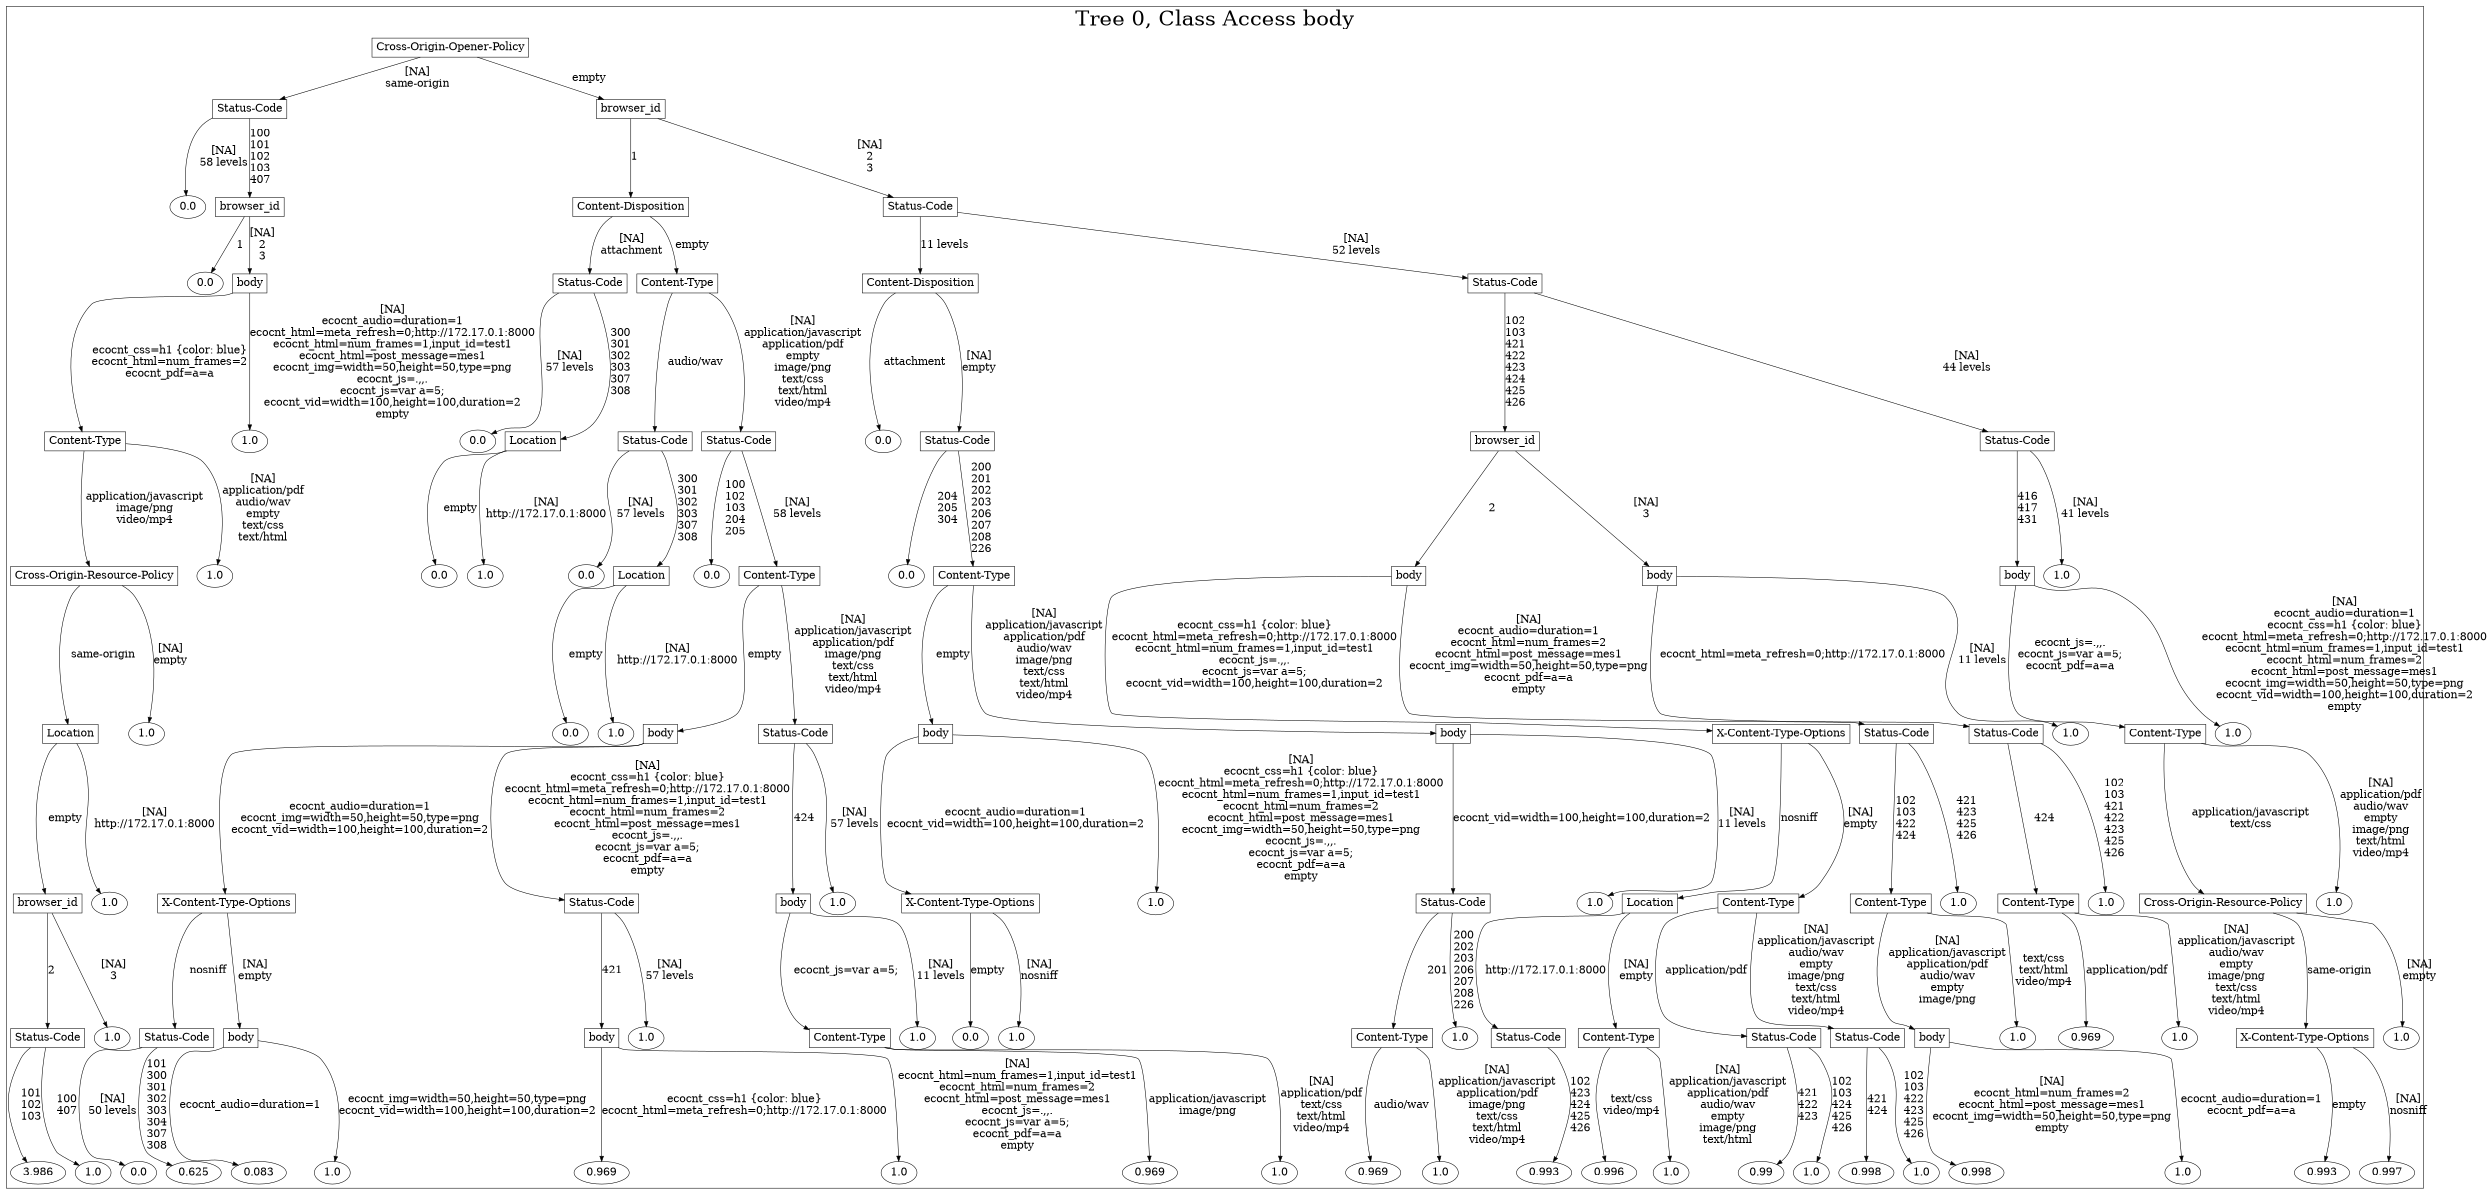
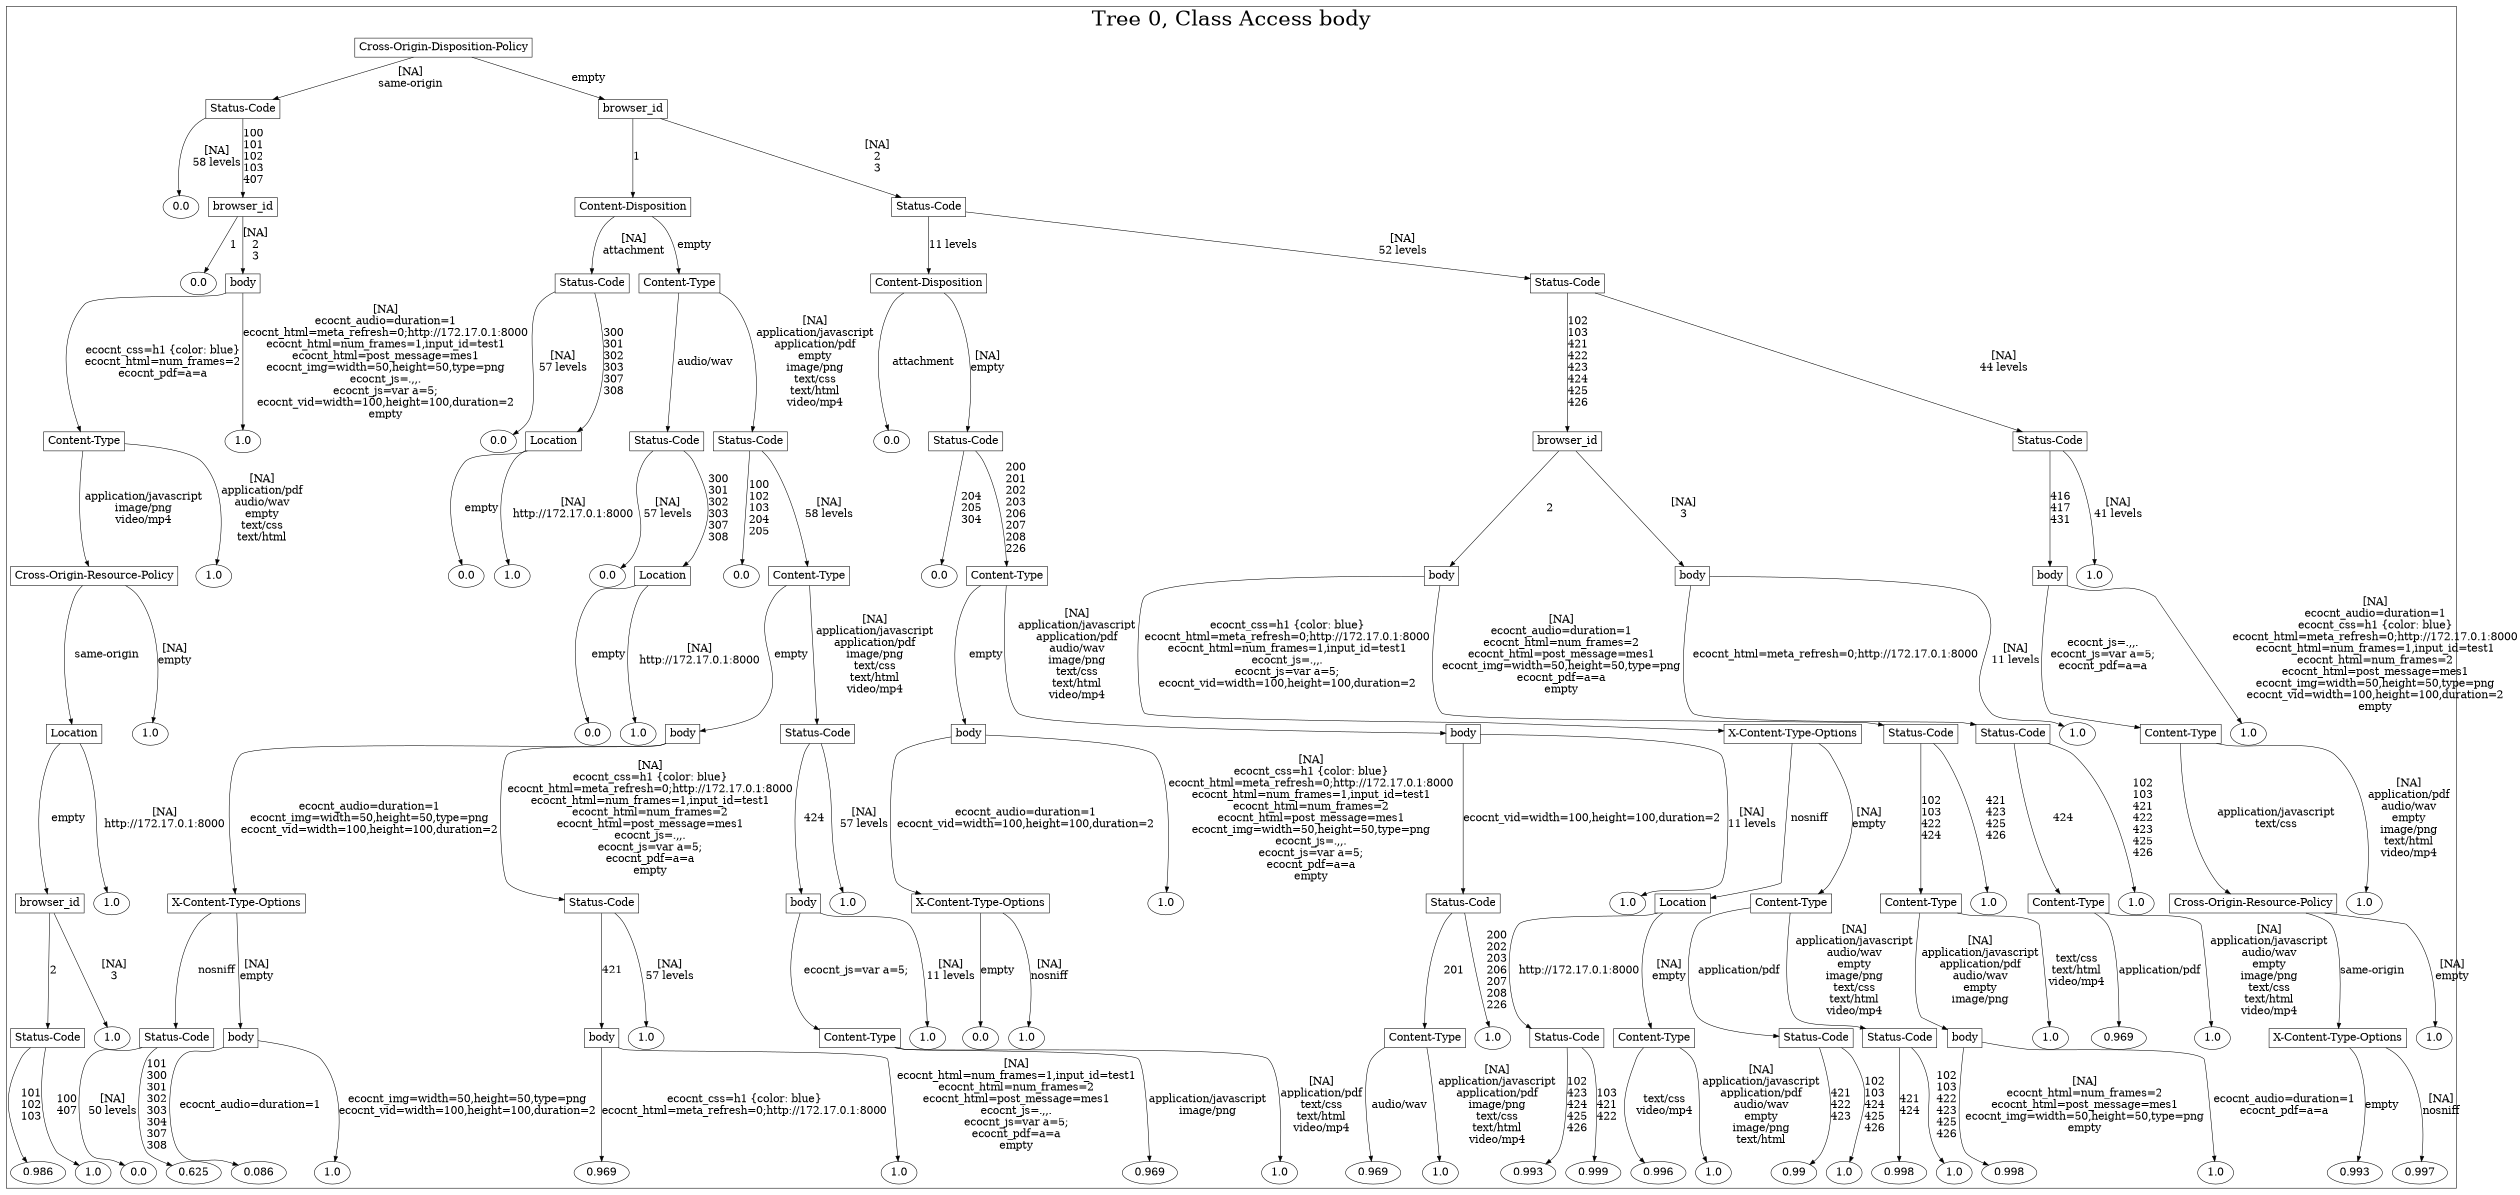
  digraph {
    node [fontsize=20]
    edge [fontsize=20]
-   n1 [label="Cross-Origin-Opener-Policy" shape=box]
+   n1 [label="Cross-Origin-Disposition-Policy" shape=box]
    n2 [label="Status-Code" shape=box]
    n3 [label=browser_id shape=box]
    n4 [label=0.0]
    n5 [label=browser_id shape=box]
    n6 [label="Content-Disposition" shape=box]
    n7 [label="Status-Code" shape=box]
    n8 [label=0.0]
    n9 [label=body shape=box]
    n10 [label="Status-Code" shape=box]
    n11 [label="Content-Type" shape=box]
    n12 [label="Content-Disposition" shape=box]
    n13 [label="Status-Code" shape=box]
    n14 [label="Content-Type" shape=box]
    n15 [label=1.0]
    n16 [label=0.0]
    n17 [label=Location shape=box]
    n18 [label="Status-Code" shape=box]
    n19 [label="Status-Code" shape=box]
    n20 [label=0.0]
    n21 [label="Status-Code" shape=box]
    n22 [label=browser_id shape=box]
    n23 [label="Status-Code" shape=box]
    n24 [label="Cross-Origin-Resource-Policy" shape=box]
    n25 [label=1.0]
    n26 [label=0.0]
    n27 [label=1.0]
    n28 [label=0.0]
    n29 [label=Location shape=box]
    n30 [label=0.0]
    n31 [label="Content-Type" shape=box]
    n32 [label=0.0]
    n33 [label="Content-Type" shape=box]
    n34 [label=body shape=box]
    n35 [label=body shape=box]
    n36 [label=body shape=box]
    n37 [label=1.0]
    n38 [label=Location shape=box]
    n39 [label=1.0]
    n40 [label=0.0]
    n41 [label=1.0]
    n42 [label=body shape=box]
    n43 [label="Status-Code" shape=box]
    n44 [label=body shape=box]
    n45 [label=body shape=box]
    n46 [label="X-Content-Type-Options" shape=box]
    n47 [label="Status-Code" shape=box]
    n48 [label="Status-Code" shape=box]
    n49 [label=1.0]
    n50 [label="Content-Type" shape=box]
    n51 [label=1.0]
    n52 [label=browser_id shape=box]
    n53 [label=1.0]
    n54 [label="X-Content-Type-Options" shape=box]
    n55 [label="Status-Code" shape=box]
    n56 [label=body shape=box]
    n57 [label=1.0]
    n58 [label="X-Content-Type-Options" shape=box]
    n59 [label=1.0]
    n60 [label="Status-Code" shape=box]
    n61 [label=1.0]
    n62 [label=Location shape=box]
    n63 [label="Content-Type" shape=box]
    n64 [label="Content-Type" shape=box]
    n65 [label=1.0]
    n66 [label="Content-Type" shape=box]
    n67 [label=1.0]
    n68 [label="Cross-Origin-Resource-Policy" shape=box]
    n69 [label=1.0]
    n70 [label="Status-Code" shape=box]
    n71 [label=1.0]
    n72 [label="Status-Code" shape=box]
    n73 [label=body shape=box]
    n74 [label=body shape=box]
    n75 [label=1.0]
    n76 [label="Content-Type" shape=box]
    n77 [label=1.0]
    n78 [label=0.0]
    n79 [label=1.0]
    n80 [label="Content-Type" shape=box]
    n81 [label=1.0]
    n82 [label="Status-Code" shape=box]
    n83 [label="Content-Type" shape=box]
    n84 [label="Status-Code" shape=box]
    n85 [label="Status-Code" shape=box]
    n86 [label=body shape=box]
    n87 [label=1.0]
    n88 [label=0.969]
    n89 [label=1.0]
    n90 [label="X-Content-Type-Options" shape=box]
    n91 [label=1.0]
-   n92 [label=3.986]
+   n92 [label=0.986]
    n93 [label=1.0]
    n94 [label=0.0]
    n95 [label=0.625]
-   n96 [label=0.083]
+   n96 [label=0.086]
    n97 [label=1.0]
    n98 [label=0.969]
    n99 [label=1.0]
    n100 [label=0.969]
    n101 [label=1.0]
    n102 [label=0.969]
    n103 [label=1.0]
    n104 [label=0.993]
+   n105 [label=0.999]
    n106 [label=0.996]
    n107 [label=1.0]
    n108 [label=0.99]
    n109 [label=1.0]
    n110 [label=0.998]
    n111 [label=1.0]
    n112 [label=0.998]
    n113 [label=1.0]
    n114 [label=0.993]
    n115 [label=0.997]
    subgraph cluster_1 {
      fontsize=40
      label="Tree 0, Class Access body"
      subgraph sub_2 {
        fontsize=40
        label="Tree 0, Class Access denied"
        n1
      }
      subgraph sub_3 {
        fontsize=40
        label="Tree 0, Class Access denied"
        n2
        n3
      }
      subgraph sub_4 {
        fontsize=40
        label="Tree 0, Class Access denied"
        n4
        n5
        n6
        n7
      }
      subgraph sub_5 {
        fontsize=40
        label="Tree 0, Class Access denied"
        n8
        n9
        n10
        n11
        n12
        n13
      }
      subgraph sub_6 {
        fontsize=40
        label="Tree 0, Class Access denied"
        n14
        n15
        n16
        n17
        n18
        n19
        n20
        n21
        n22
        n23
      }
      subgraph sub_7 {
        fontsize=40
        label="Tree 0, Class Access denied"
        n24
        n25
        n26
        n27
        n28
        n29
        n30
        n31
        n32
        n33
        n34
        n35
        n36
        n37
      }
      subgraph sub_8 {
        fontsize=40
        label="Tree 0, Class Access denied"
        n38
        n39
        n40
        n41
        n42
        n43
        n44
        n45
        n46
        n47
        n48
        n49
        n50
        n51
      }
      subgraph sub_9 {
        fontsize=40
        label="Tree 0, Class Access denied"
        n52
        n53
        n54
        n55
        n56
        n57
        n58
        n59
        n60
        n61
        n62
        n63
        n64
        n65
        n66
        n67
        n68
        n69
      }
      subgraph sub_10 {
        fontsize=40
        label="Tree 0, Class Access denied"
        n70
        n71
        n72
        n73
        n74
        n75
        n76
        n77
        n78
        n79
        n80
        n81
        n82
        n83
        n84
        n85
        n86
        n87
        n88
        n89
        n90
        n91
      }
      subgraph sub_11 {
        fontsize=40
        label="Tree 0, Class Access denied"
        n92
        n93
        n94
        n95
        n96
        n97
        n98
        n99
        n100
        n101
        n102
        n103
        n104
+       n105
        n106
        n107
        n108
        n109
        n110
        n111
        n112
        n113
        n114
        n115
      }
    }
    n1 -> n2 [label="[NA]\nsame-origin\n"]
    n1 -> n3 [label="empty\n"]
    n2 -> n4 [label="[NA]\n58 levels\n"]
    n2 -> n5 [label="100\n101\n102\n103\n407\n"]
    n3 -> n6 [label="1\n"]
    n3 -> n7 [label="[NA]\n2\n3\n"]
    n5 -> n8 [label="1\n"]
    n5 -> n9 [label="[NA]\n2\n3\n"]
    n6 -> n10 [label="[NA]\nattachment\n"]
    n6 -> n11 [label="empty\n"]
    n7 -> n12 [label="11 levels\n"]
    n7 -> n13 [label="[NA]\n52 levels\n"]
    n9 -> n14 [label="ecocnt_css=h1 {color: blue}\necocnt_html=num_frames=2\necocnt_pdf=a=a\n"]
    n9 -> n15 [label="[NA]\necocnt_audio=duration=1\necocnt_html=meta_refresh=0;http://172.17.0.1:8000\necocnt_html=num_frames=1,input_id=test1\necocnt_html=post_message=mes1\necocnt_img=width=50,height=50,type=png\necocnt_js=.,,.\necocnt_js=var a=5;\necocnt_vid=width=100,height=100,duration=2\nempty\n"]
    n10 -> n16 [label="[NA]\n57 levels\n"]
    n10 -> n17 [label="300\n301\n302\n303\n307\n308\n"]
    n11 -> n18 [label="audio/wav\n"]
    n11 -> n19 [label="[NA]\napplication/javascript\napplication/pdf\nempty\nimage/png\ntext/css\ntext/html\nvideo/mp4\n"]
    n12 -> n20 [label="attachment\n"]
    n12 -> n21 [label="[NA]\nempty\n"]
    n13 -> n22 [label="102\n103\n421\n422\n423\n424\n425\n426\n"]
    n13 -> n23 [label="[NA]\n44 levels\n"]
    n14 -> n24 [label="application/javascript\nimage/png\nvideo/mp4\n"]
    n14 -> n25 [label="[NA]\napplication/pdf\naudio/wav\nempty\ntext/css\ntext/html\n"]
    n17 -> n26 [label="empty\n"]
    n17 -> n27 [label="[NA]\nhttp://172.17.0.1:8000\n"]
    n18 -> n28 [label="[NA]\n57 levels\n"]
    n18 -> n29 [label="300\n301\n302\n303\n307\n308\n"]
    n19 -> n30 [label="100\n102\n103\n204\n205\n"]
    n19 -> n31 [label="[NA]\n58 levels\n"]
    n21 -> n32 [label="204\n205\n304\n"]
    n21 -> n33 [label="200\n201\n202\n203\n206\n207\n208\n226\n"]
    n22 -> n34 [label="2\n"]
    n22 -> n35 [label="[NA]\n3\n"]
    n23 -> n36 [label="416\n417\n431\n"]
    n23 -> n37 [label="[NA]\n41 levels\n"]
    n24 -> n38 [label="same-origin\n"]
    n24 -> n39 [label="[NA]\nempty\n"]
    n29 -> n40 [label="empty\n"]
    n29 -> n41 [label="[NA]\nhttp://172.17.0.1:8000\n"]
    n31 -> n42 [label="empty\n"]
    n31 -> n43 [label="[NA]\napplication/javascript\napplication/pdf\nimage/png\ntext/css\ntext/html\nvideo/mp4\n"]
    n33 -> n44 [label="empty\n"]
    n33 -> n45 [label="[NA]\napplication/javascript\napplication/pdf\naudio/wav\nimage/png\ntext/css\ntext/html\nvideo/mp4\n"]
    n34 -> n46 [label="ecocnt_css=h1 {color: blue}\necocnt_html=meta_refresh=0;http://172.17.0.1:8000\necocnt_html=num_frames=1,input_id=test1\necocnt_js=.,,.\necocnt_js=var a=5;\necocnt_vid=width=100,height=100,duration=2\n"]
    n34 -> n47 [label="[NA]\necocnt_audio=duration=1\necocnt_html=num_frames=2\necocnt_html=post_message=mes1\necocnt_img=width=50,height=50,type=png\necocnt_pdf=a=a\nempty\n"]
    n35 -> n48 [label="ecocnt_html=meta_refresh=0;http://172.17.0.1:8000\n"]
    n35 -> n49 [label="[NA]\n11 levels\n"]
    n36 -> n50 [label="ecocnt_js=.,,.\necocnt_js=var a=5;\necocnt_pdf=a=a\n"]
    n36 -> n51 [label="[NA]\necocnt_audio=duration=1\necocnt_css=h1 {color: blue}\necocnt_html=meta_refresh=0;http://172.17.0.1:8000\necocnt_html=num_frames=1,input_id=test1\necocnt_html=num_frames=2\necocnt_html=post_message=mes1\necocnt_img=width=50,height=50,type=png\necocnt_vid=width=100,height=100,duration=2\nempty\n"]
    n38 -> n52 [label="empty\n"]
    n38 -> n53 [label="[NA]\nhttp://172.17.0.1:8000\n"]
    n42 -> n54 [label="ecocnt_audio=duration=1\necocnt_img=width=50,height=50,type=png\necocnt_vid=width=100,height=100,duration=2\n"]
    n42 -> n55 [label="[NA]\necocnt_css=h1 {color: blue}\necocnt_html=meta_refresh=0;http://172.17.0.1:8000\necocnt_html=num_frames=1,input_id=test1\necocnt_html=num_frames=2\necocnt_html=post_message=mes1\necocnt_js=.,,.\necocnt_js=var a=5;\necocnt_pdf=a=a\nempty\n"]
    n43 -> n56 [label="424\n"]
    n43 -> n57 [label="[NA]\n57 levels\n"]
    n44 -> n58 [label="ecocnt_audio=duration=1\necocnt_vid=width=100,height=100,duration=2\n"]
    n44 -> n59 [label="[NA]\necocnt_css=h1 {color: blue}\necocnt_html=meta_refresh=0;http://172.17.0.1:8000\necocnt_html=num_frames=1,input_id=test1\necocnt_html=num_frames=2\necocnt_html=post_message=mes1\necocnt_img=width=50,height=50,type=png\necocnt_js=.,,.\necocnt_js=var a=5;\necocnt_pdf=a=a\nempty\n"]
    n45 -> n60 [label="ecocnt_vid=width=100,height=100,duration=2\n"]
    n45 -> n61 [label="[NA]\n11 levels\n"]
    n46 -> n62 [label="nosniff\n"]
    n46 -> n63 [label="[NA]\nempty\n"]
    n47 -> n64 [label="102\n103\n422\n424\n"]
    n47 -> n65 [label="421\n423\n425\n426\n"]
    n48 -> n66 [label="424\n"]
    n48 -> n67 [label="102\n103\n421\n422\n423\n425\n426\n"]
    n50 -> n68 [label="application/javascript\ntext/css\n"]
    n50 -> n69 [label="[NA]\napplication/pdf\naudio/wav\nempty\nimage/png\ntext/html\nvideo/mp4\n"]
    n52 -> n70 [label="2\n"]
    n52 -> n71 [label="[NA]\n3\n"]
    n54 -> n72 [label="nosniff\n"]
    n54 -> n73 [label="[NA]\nempty\n"]
    n55 -> n74 [label="421\n"]
    n55 -> n75 [label="[NA]\n57 levels\n"]
    n56 -> n76 [label="ecocnt_js=var a=5;\n"]
    n56 -> n77 [label="[NA]\n11 levels\n"]
    n58 -> n78 [label="empty\n"]
    n58 -> n79 [label="[NA]\nnosniff\n"]
    n60 -> n80 [label="201\n"]
    n60 -> n81 [label="200\n202\n203\n206\n207\n208\n226\n"]
    n62 -> n82 [label="http://172.17.0.1:8000\n"]
    n62 -> n83 [label="[NA]\nempty\n"]
    n63 -> n84 [label="application/pdf\n"]
    n63 -> n85 [label="[NA]\napplication/javascript\naudio/wav\nempty\nimage/png\ntext/css\ntext/html\nvideo/mp4\n"]
    n64 -> n86 [label="[NA]\napplication/javascript\napplication/pdf\naudio/wav\nempty\nimage/png\n"]
    n64 -> n87 [label="text/css\ntext/html\nvideo/mp4\n"]
    n66 -> n88 [label="application/pdf\n"]
    n66 -> n89 [label="[NA]\napplication/javascript\naudio/wav\nempty\nimage/png\ntext/css\ntext/html\nvideo/mp4\n"]
    n68 -> n90 [label="same-origin\n"]
    n68 -> n91 [label="[NA]\nempty\n"]
    n70 -> n92 [label="101\n102\n103\n"]
    n70 -> n93 [label="100\n407\n"]
    n72 -> n94 [label="[NA]\n50 levels\n"]
    n72 -> n95 [label="101\n300\n301\n302\n303\n304\n307\n308\n"]
    n73 -> n96 [label="ecocnt_audio=duration=1\n"]
    n73 -> n97 [label="ecocnt_img=width=50,height=50,type=png\necocnt_vid=width=100,height=100,duration=2\n"]
    n74 -> n98 [label="ecocnt_css=h1 {color: blue}\necocnt_html=meta_refresh=0;http://172.17.0.1:8000\n"]
    n74 -> n99 [label="[NA]\necocnt_html=num_frames=1,input_id=test1\necocnt_html=num_frames=2\necocnt_html=post_message=mes1\necocnt_js=.,,.\necocnt_js=var a=5;\necocnt_pdf=a=a\nempty\n"]
    n76 -> n100 [label="application/javascript\nimage/png\n"]
    n76 -> n101 [label="[NA]\napplication/pdf\ntext/css\ntext/html\nvideo/mp4\n"]
    n80 -> n102 [label="audio/wav\n"]
    n80 -> n103 [label="[NA]\napplication/javascript\napplication/pdf\nimage/png\ntext/css\ntext/html\nvideo/mp4\n"]
    n82 -> n104 [label="102\n423\n424\n425\n426\n"]
+   n82 -> n105 [label="103\n421\n422\n"]
    n83 -> n106 [label="text/css\nvideo/mp4\n"]
    n83 -> n107 [label="[NA]\napplication/javascript\napplication/pdf\naudio/wav\nempty\nimage/png\ntext/html\n"]
    n84 -> n108 [label="421\n422\n423\n"]
    n84 -> n109 [label="102\n103\n424\n425\n426\n"]
    n85 -> n110 [label="421\n424\n"]
    n85 -> n111 [label="102\n103\n422\n423\n425\n426\n"]
    n86 -> n112 [label="[NA]\necocnt_html=num_frames=2\necocnt_html=post_message=mes1\necocnt_img=width=50,height=50,type=png\nempty\n"]
    n86 -> n113 [label="ecocnt_audio=duration=1\necocnt_pdf=a=a\n"]
    n90 -> n114 [label="empty\n"]
    n90 -> n115 [label="[NA]\nnosniff\n"]
  }
